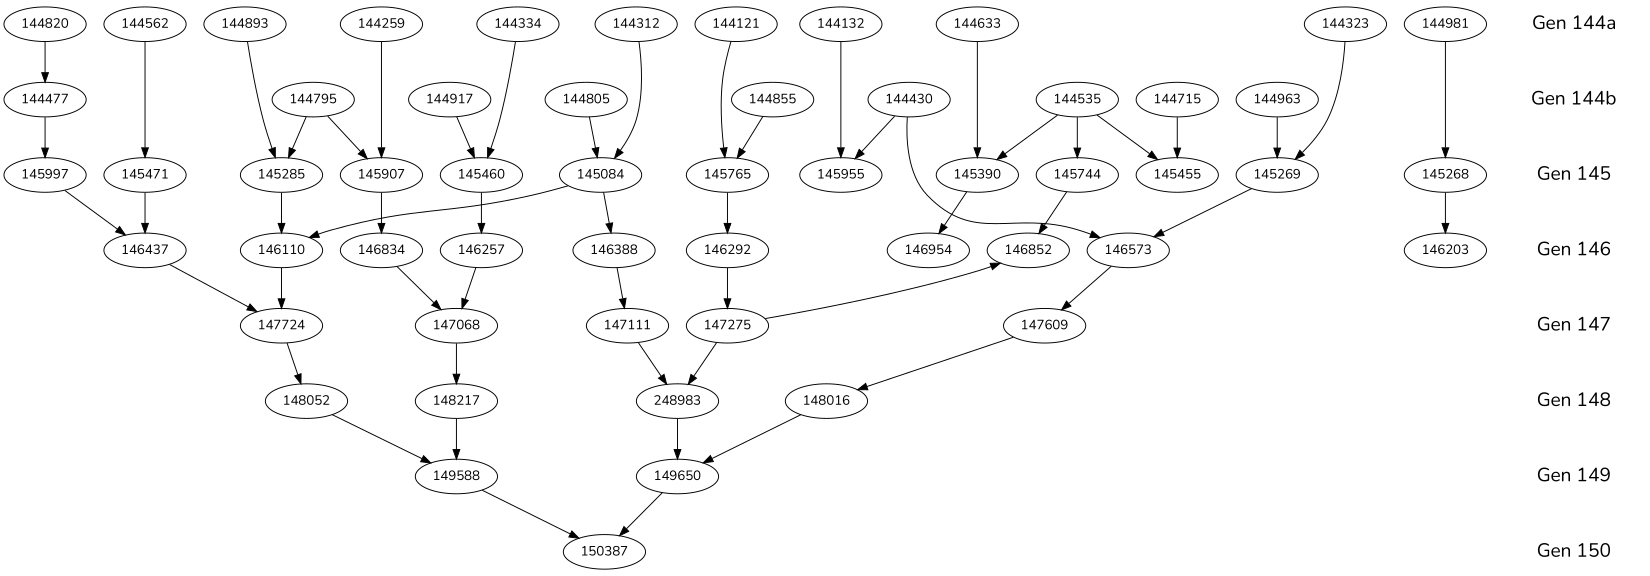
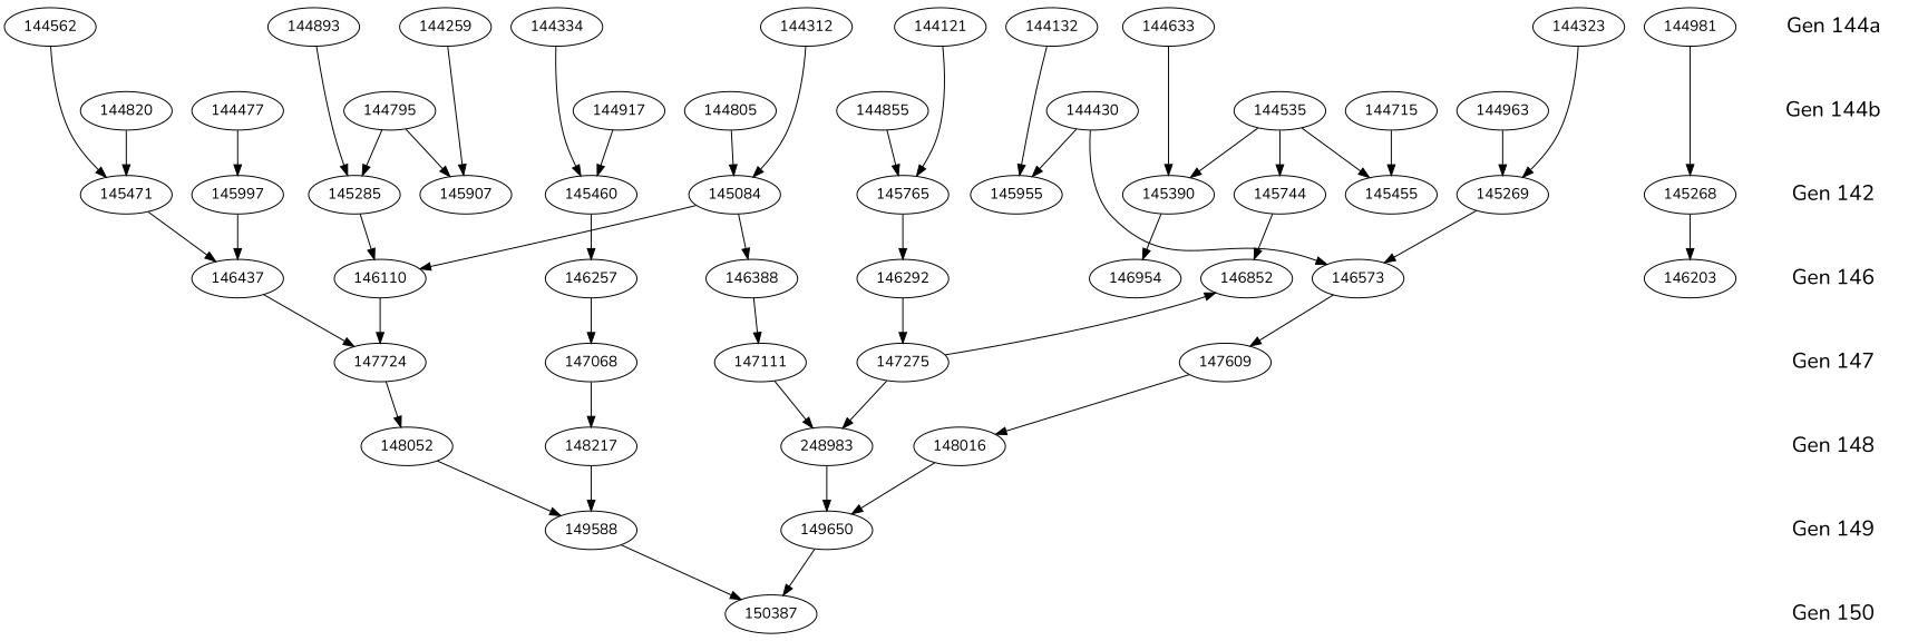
  digraph {
    fontname=Nunito
    node [fontname=Nunito]
    edge [fontname=Nunito]
    144121
    144132
    144259
    144312
    144323
    144334
    144562
    144633
    144893
    144981
    "Gen 144a" [fontsize=20 penwidth=0]
    144855
    "Gen 144b" [fontsize=20 penwidth=0]
    145765
    145955
    145907
    n17 [label=145084]
    145269
    145460
    145997
    145744
    145390
    145455
    145471
    145285
    145268
-   "Gen 145" [fontsize=20 penwidth=0]
+   "Gen 145" [fontsize=20 penwidth=0 label="Gen 142"]
    146388
    146110
    146203
    146573
    146954
-   146834
    146257
    146437
    146852
    146292
    "Gen 146" [fontsize=20 penwidth=0]
    147724
    147068
    147275
    147111
    147609
    "Gen 147" [fontsize=20 penwidth=0]
    148217
    n46 [label=248983]
    148016
    148052
    "Gen 148" [fontsize=20 penwidth=0]
    149650
    149588
    "Gen 149" [fontsize=20 penwidth=0]
    150387
    "Gen 150" [fontsize=20 penwidth=0]
    144430
    144477
    144535
    144715
    144795
    144805
    144820
    144917
    144963
    subgraph sub_1 {
      rank=same
      144121
      144132
      144259
      144312
      144323
      144334
      144562
      144633
      144893
      144981
      "Gen 144a"
    }
    subgraph sub_2 {
      rank=same
      144855
      "Gen 144b"
    }
    subgraph sub_3 {
      rank=same
      145765
      145955
      145907
      n17
      145269
      145460
      145997
      145744
      145390
      145455
      145471
      145285
      145268
      "Gen 145"
    }
    subgraph sub_4 {
      rank=same
      146388
      146110
      146203
      146573
      146954
-     146834
      146257
      146437
      146852
      146292
      "Gen 146"
    }
    subgraph sub_5 {
      rank=same
      147724
      147068
      147275
      147111
      147609
      "Gen 147"
    }
    subgraph sub_6 {
      rank=same
      148217
      n46
      148016
      148052
      "Gen 148"
    }
    subgraph sub_7 {
      rank=same
      149650
      149588
      "Gen 149"
    }
    subgraph sub_8 {
      rank=same
      150387
      "Gen 150"
    }
    144121 -> 145765
    144132 -> 145955
    144259 -> 145907
    144312 -> n17
    144323 -> 145269
    144334 -> 145460
    144562 -> 145471
    144633 -> 145390
    144893 -> 145285
    144981 -> 145268
    "Gen 144a" -> "Gen 144b" [style=invis]
    144855 -> 145765
    "Gen 144b" -> "Gen 145" [style=invis]
    145765 -> 146292
-   145907 -> 146834
    n17 -> 146388
    n17 -> 146110
    145269 -> 146573
    145460 -> 146257
    145997 -> 146437
    145744 -> 146852
    145390 -> 146954
    145471 -> 146437
    145285 -> 146110
    145268 -> 146203
    "Gen 145" -> "Gen 146" [style=invis]
    146388 -> 147111
    146110 -> 147724
    146573 -> 147609
-   146834 -> 147068
    146257 -> 147068
    146437 -> 147724
    146292 -> 147275
    "Gen 146" -> "Gen 147" [style=invis]
    147724 -> 148052
    147068 -> 148217
    147275 -> 146852
    147275 -> n46
    147111 -> n46
    147609 -> 148016
    "Gen 147" -> "Gen 148" [style=invis]
    148217 -> 149588
    n46 -> 149650
    148016 -> 149650
    148052 -> 149588
    "Gen 148" -> "Gen 149" [style=invis]
    149650 -> 150387
    149588 -> 150387
    "Gen 149" -> "Gen 150" [style=invis]
    144430 -> 145955
    144430 -> 146573
    144477 -> 145997
    144535 -> 145744
    144535 -> 145390
    144535 -> 145455
    144715 -> 145455
    144795 -> 145907
    144795 -> 145285
    144805 -> n17
-   144820 -> 144477
+   144820 -> 145471
    144917 -> 145460
    144963 -> 145269
  }
